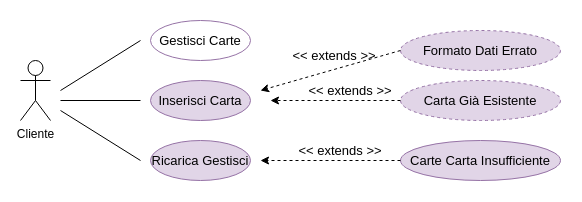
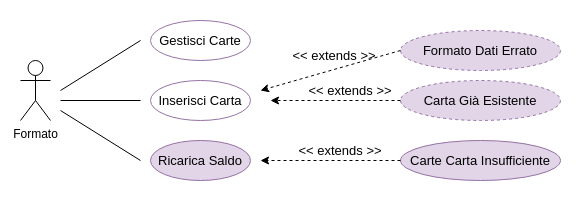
  <mxCell id="0" />
  <mxCell id="1" parent="0" />
- <mxCell id="2" value="&lt;div&gt;Cliente&lt;/div&gt;&lt;div&gt;&lt;br&gt;&lt;/div&gt;" style="shape=umlActor;verticalLabelPosition=bottom;verticalAlign=top;html=1;outlineConnect=0;" parent="1" vertex="1"><mxGeometry x="20" y="60" width="30" height="60" as="geometry" /></mxCell>
+ <mxCell id="2" value="&lt;div&gt;Formato&lt;/div&gt;&lt;div&gt;&lt;br&gt;&lt;/div&gt;" style="shape=umlActor;verticalLabelPosition=bottom;verticalAlign=top;html=1;outlineConnect=0;" parent="1" vertex="1"><mxGeometry x="20" y="60" width="30" height="60" as="geometry" /></mxCell>
  <mxCell id="3" value="&lt;font style=&quot;font-size: 13px&quot;&gt;Gestisci Carte&lt;/font&gt;" style="ellipse;whiteSpace=wrap;html=1;fillColor=#ffffff;strokeColor=#9673a6;" parent="1" vertex="1"><mxGeometry x="150" y="20" width="100" height="40" as="geometry" /></mxCell>
- <mxCell id="4" value="&lt;font style=&quot;font-size: 13px&quot;&gt;Inserisci Carta&lt;/font&gt;" style="ellipse;whiteSpace=wrap;html=1;fillColor=#e1d5e7;strokeColor=#9673a6;" parent="1" vertex="1"><mxGeometry x="150" y="80" width="100" height="40" as="geometry" /></mxCell>
- <mxCell id="5" value="&lt;font style=&quot;font-size: 13px&quot;&gt;Ricarica Gestisci&lt;/font&gt;" style="ellipse;whiteSpace=wrap;html=1;fillColor=#e1d5e7;strokeColor=#9673a6;" parent="1" vertex="1"><mxGeometry x="150" y="140" width="100" height="40" as="geometry" /></mxCell>
+ <mxCell id="4" value="&lt;font style=&quot;font-size: 13px&quot;&gt;Inserisci Carta&lt;/font&gt;" style="ellipse;whiteSpace=wrap;html=1;fillColor=#ffffff;strokeColor=#9673a6;" parent="1" vertex="1"><mxGeometry x="150" y="80" width="100" height="40" as="geometry" /></mxCell>
+ <mxCell id="5" value="&lt;font style=&quot;font-size: 13px&quot;&gt;Ricarica Saldo&lt;/font&gt;" style="ellipse;whiteSpace=wrap;html=1;fillColor=#e1d5e7;strokeColor=#9673a6;" parent="1" vertex="1"><mxGeometry x="150" y="140" width="100" height="40" as="geometry" /></mxCell>
  <mxCell id="6" value="" style="endArrow=none;html=1;rounded=0;" parent="1" edge="1"><mxGeometry width="50" height="50" relative="1" as="geometry"><mxPoint x="60" y="90" as="sourcePoint" /><mxPoint x="140" y="40" as="targetPoint" /></mxGeometry></mxCell>
  <mxCell id="7" value="" style="endArrow=none;html=1;rounded=0;" parent="1" edge="1"><mxGeometry width="50" height="50" relative="1" as="geometry"><mxPoint x="60" y="100" as="sourcePoint" /><mxPoint x="140" y="100" as="targetPoint" /></mxGeometry></mxCell>
  <mxCell id="8" value="" style="endArrow=none;html=1;rounded=0;" parent="1" edge="1"><mxGeometry width="50" height="50" relative="1" as="geometry"><mxPoint x="60" y="110" as="sourcePoint" /><mxPoint x="140" y="160" as="targetPoint" /></mxGeometry></mxCell>
  <mxCell id="9" value="&lt;font style=&quot;font-size: 13px&quot;&gt;Formato Dati Errato&lt;/font&gt;" style="ellipse;whiteSpace=wrap;html=1;fillColor=#e1d5e7;strokeColor=#9673a6;fontSize=10;fontColor=default;dashed=1;" parent="1" vertex="1"><mxGeometry x="400" y="30" width="160" height="40" as="geometry" /></mxCell>
  <mxCell id="10" value="" style="endArrow=classic;html=1;rounded=0;fontSize=10;dashed=1;strokeColor=default;labelBackgroundColor=default;fontColor=default;exitX=0;exitY=0.5;exitDx=0;exitDy=0;" parent="1" source="9" edge="1"><mxGeometry width="50" height="50" relative="1" as="geometry"><mxPoint x="350" y="100" as="sourcePoint" /><mxPoint x="260" y="90" as="targetPoint" /></mxGeometry></mxCell>
  <mxCell id="11" value="&lt;font style=&quot;font-size: 13px&quot;&gt;&amp;lt;&amp;lt; extends &amp;gt;&amp;gt;&lt;/font&gt;" style="text;html=1;strokeColor=none;fillColor=none;align=center;verticalAlign=middle;whiteSpace=wrap;rounded=0;fontSize=10;fontColor=default;" parent="1" vertex="1"><mxGeometry x="284" y="50" width="100" height="10" as="geometry" /></mxCell>
  <mxCell id="12" style="edgeStyle=orthogonalEdgeStyle;rounded=0;orthogonalLoop=1;jettySize=auto;html=1;exitX=0.5;exitY=1;exitDx=0;exitDy=0;fontSize=13;" parent="1" source="11" target="11" edge="1"><mxGeometry relative="1" as="geometry" /></mxCell>
  <mxCell id="13" value="&lt;font style=&quot;font-size: 13px&quot;&gt;&amp;lt;&amp;lt; extends &amp;gt;&amp;gt;&lt;/font&gt;" style="text;html=1;strokeColor=none;fillColor=none;align=center;verticalAlign=middle;whiteSpace=wrap;rounded=0;fontSize=10;fontColor=default;" vertex="1" parent="1"><mxGeometry x="290" y="145" width="100" height="10" as="geometry" /></mxCell>
  <mxCell id="14" value="&lt;font style=&quot;font-size: 13px&quot;&gt;Carte Carta Insufficiente&lt;/font&gt;" style="ellipse;whiteSpace=wrap;html=1;fillColor=#e1d5e7;strokeColor=#9673a6;fontSize=10;fontColor=default;" vertex="1" parent="1"><mxGeometry x="400" y="140" width="160" height="40" as="geometry" /></mxCell>
  <mxCell id="15" value="" style="endArrow=classic;html=1;rounded=0;fontSize=10;dashed=1;strokeColor=default;labelBackgroundColor=default;fontColor=default;exitX=0;exitY=0.5;exitDx=0;exitDy=0;" edge="1" source="14" parent="1"><mxGeometry width="50" height="50" relative="1" as="geometry"><mxPoint x="350" y="160" as="sourcePoint" /><mxPoint x="260" y="160" as="targetPoint" /></mxGeometry></mxCell>
  <mxCell id="16" value="&lt;font style=&quot;font-size: 13px&quot;&gt;Carta Già Esistente&lt;/font&gt;" style="ellipse;whiteSpace=wrap;html=1;fillColor=#e1d5e7;strokeColor=#9673a6;fontSize=10;fontColor=default;dashed=1;" vertex="1" parent="1"><mxGeometry x="400" y="80" width="160" height="40" as="geometry" /></mxCell>
  <mxCell id="17" value="" style="endArrow=classic;html=1;rounded=0;fontSize=10;dashed=1;strokeColor=default;labelBackgroundColor=default;fontColor=default;exitX=0;exitY=0.5;exitDx=0;exitDy=0;" edge="1" parent="1" source="16"><mxGeometry width="50" height="50" relative="1" as="geometry"><mxPoint x="410" y="60" as="sourcePoint" /><mxPoint x="270" y="100" as="targetPoint" /></mxGeometry></mxCell>
  <mxCell id="18" value="&lt;font style=&quot;font-size: 13px&quot;&gt;&amp;lt;&amp;lt; extends &amp;gt;&amp;gt;&lt;/font&gt;" style="text;html=1;strokeColor=none;fillColor=none;align=center;verticalAlign=middle;whiteSpace=wrap;rounded=0;fontSize=10;fontColor=default;" vertex="1" parent="1"><mxGeometry x="300" y="85" width="100" height="10" as="geometry" /></mxCell>
